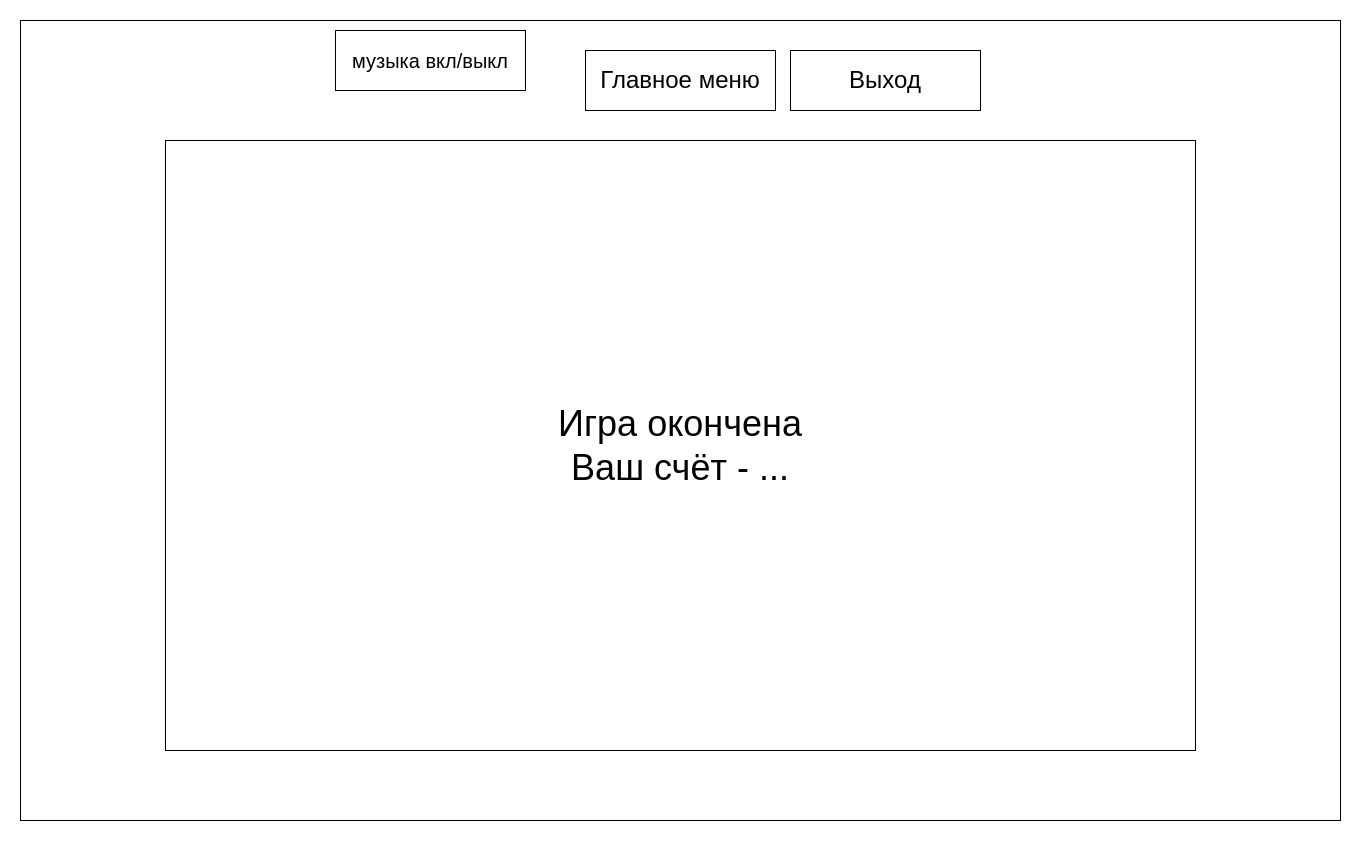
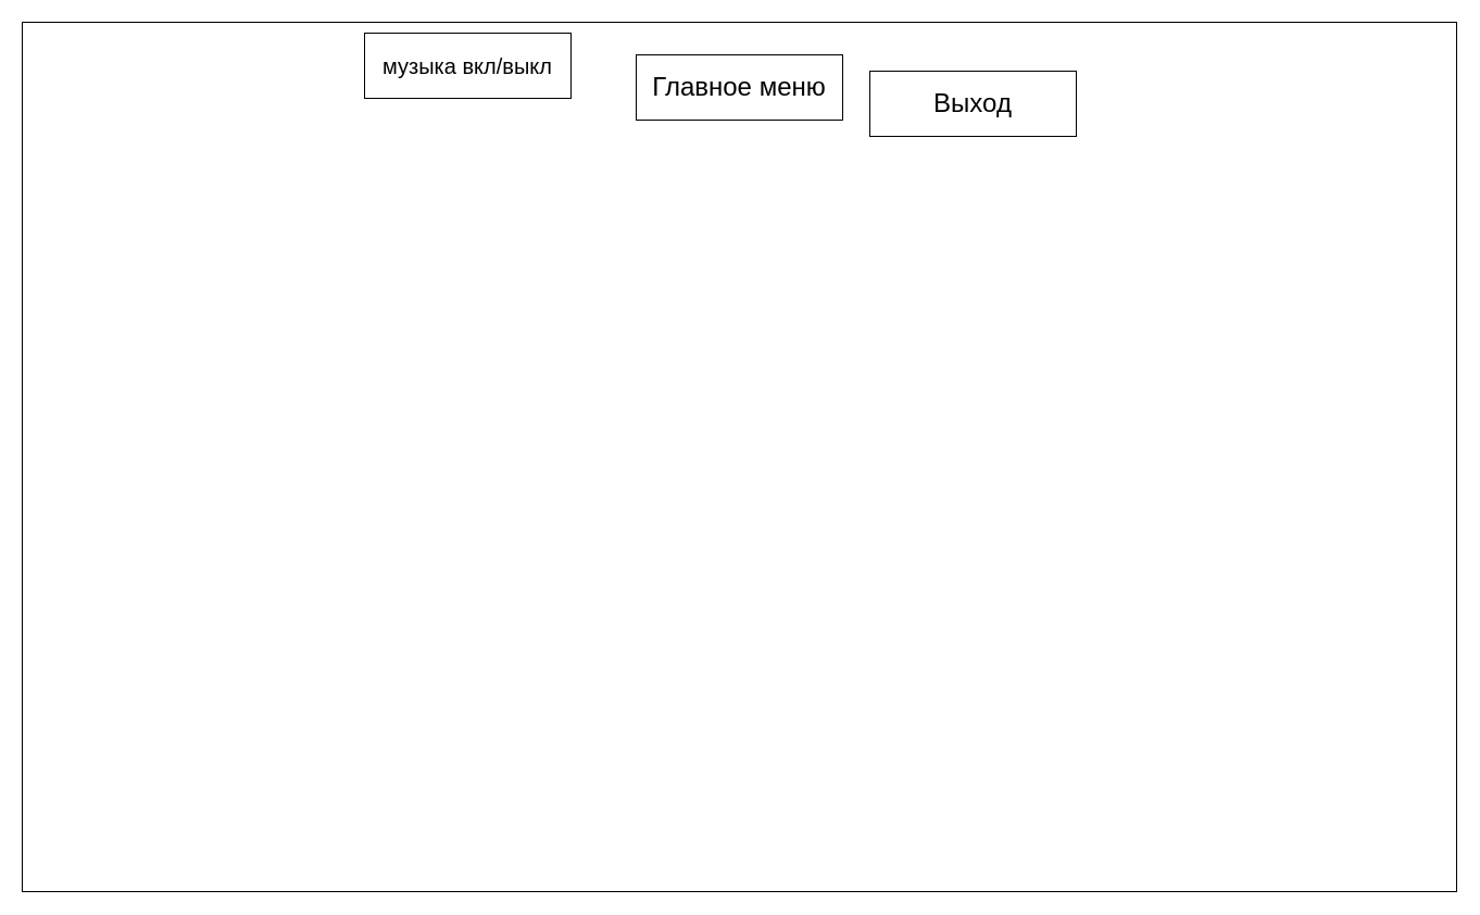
  <mxCell id="0" />
  <mxCell id="1" parent="0" />
  <mxCell id="2" value="" style="rounded=0;whiteSpace=wrap;html=1;" parent="1" vertex="1"><mxGeometry x="20" y="20" width="1320" height="800" as="geometry" /></mxCell>
  <mxCell id="3" value="&lt;font style=&quot;font-size: 20px;&quot;&gt;музыка вкл/выкл&lt;/font&gt;" style="rounded=0;whiteSpace=wrap;html=1;" parent="1" vertex="1"><mxGeometry x="335" y="30" width="190" height="60" as="geometry" /></mxCell>
  <mxCell id="4" value="&lt;font style=&quot;font-size: 24px;&quot;&gt;Главное меню&lt;/font&gt;" style="rounded=0;whiteSpace=wrap;html=1;" parent="1" vertex="1"><mxGeometry x="585" y="50" width="190" height="60" as="geometry" /></mxCell>
- <mxCell id="5" value="&lt;font style=&quot;font-size: 24px;&quot;&gt;Выход&lt;/font&gt;" style="rounded=0;whiteSpace=wrap;html=1;" parent="1" vertex="1"><mxGeometry x="790" y="50" width="190" height="60" as="geometry" /></mxCell>
- <mxCell id="6" value="&lt;font style=&quot;font-size: 36px;&quot;&gt;Игра окончена&lt;/font&gt;&lt;div&gt;&lt;font style=&quot;font-size: 36px;&quot;&gt;Ваш счёт - ...&lt;/font&gt;&lt;/div&gt;" style="rounded=0;whiteSpace=wrap;html=1;" parent="1" vertex="1"><mxGeometry x="165" y="140" width="1030" height="610" as="geometry" /></mxCell>
+ <mxCell id="5" value="&lt;font style=&quot;font-size: 24px;&quot;&gt;Выход&lt;/font&gt;" style="rounded=0;whiteSpace=wrap;html=1;" parent="1" vertex="1"><mxGeometry x="800" y="65" width="190" height="60" as="geometry" /></mxCell>
